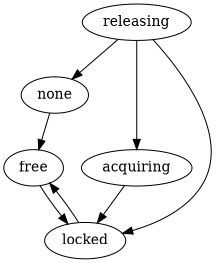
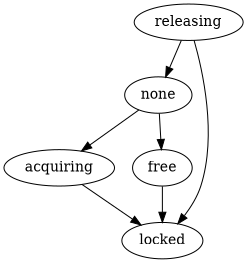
  digraph {
    none
    acquiring
    free
    locked
    releasing
-   releasing -> acquiring
+   none -> acquiring
    none -> free
    acquiring -> locked
    free -> locked
-   locked -> free
    releasing -> none
    releasing -> locked
  }
